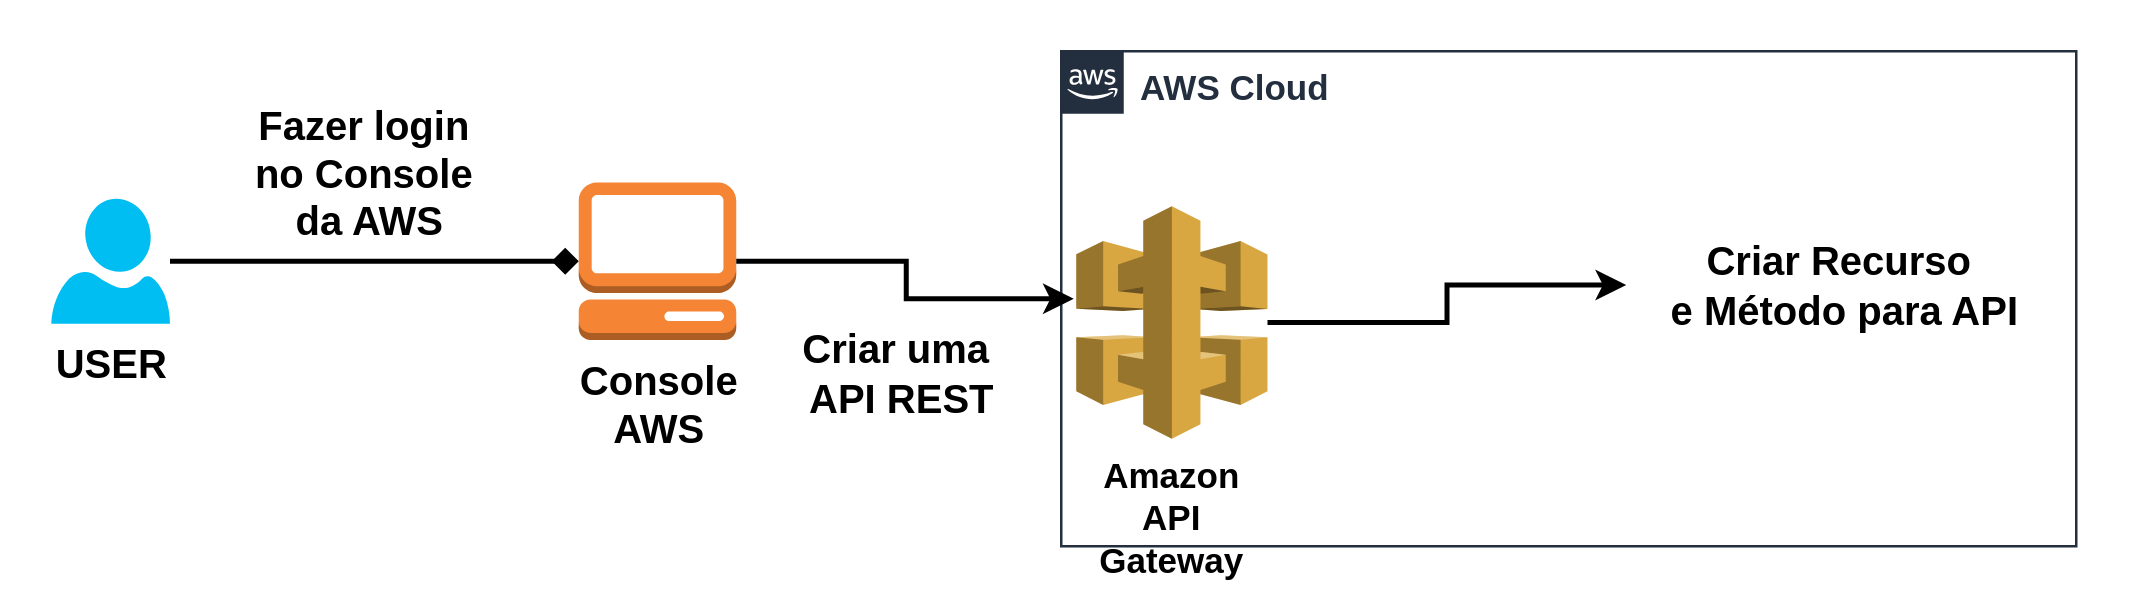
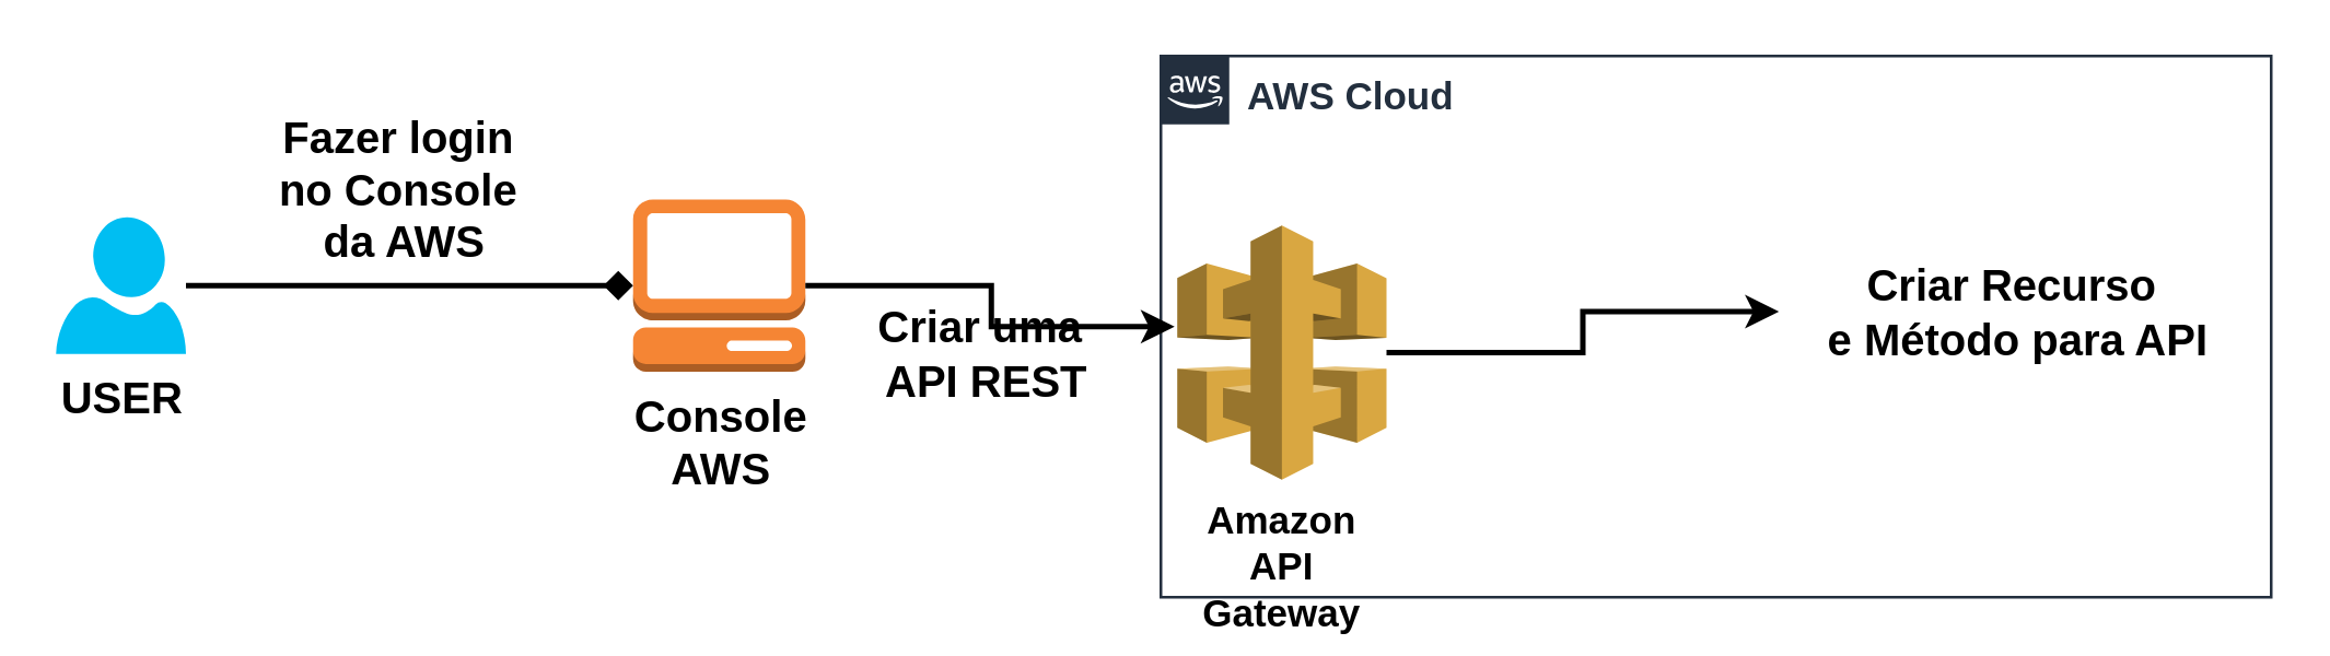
  <mxCell id="0" />
  <mxCell id="1" parent="0" />
  <mxCell id="2" value="&lt;b&gt;&lt;font style=&quot;font-size: 16px;&quot;&gt;USER&lt;/font&gt;&lt;/b&gt;" style="verticalLabelPosition=bottom;html=1;verticalAlign=top;align=center;strokeColor=none;fillColor=#00BEF2;shape=mxgraph.azure.user;" vertex="1" parent="1"><mxGeometry x="20" y="79" width="47.5" height="50" as="geometry" /></mxCell>
  <mxCell id="3" value="&lt;b style=&quot;font-size: 16px;&quot;&gt;&lt;font style=&quot;font-size: 16px;&quot;&gt;Console&lt;/font&gt;&lt;/b&gt;&lt;div style=&quot;font-size: 16px;&quot;&gt;&lt;b style=&quot;&quot;&gt;&lt;font style=&quot;font-size: 16px;&quot;&gt;AWS&lt;/font&gt;&lt;/b&gt;&lt;/div&gt;" style="outlineConnect=0;dashed=0;verticalLabelPosition=bottom;verticalAlign=top;align=center;html=1;shape=mxgraph.aws3.management_console;fillColor=#F58534;gradientColor=none;" vertex="1" parent="1"><mxGeometry x="231" y="72.5" width="63" height="63" as="geometry" /></mxCell>
  <mxCell id="4" value="&lt;font style=&quot;font-size: 14px;&quot;&gt;&lt;b&gt;AWS Cloud&lt;/b&gt;&lt;/font&gt;" style="points=[[0,0],[0.25,0],[0.5,0],[0.75,0],[1,0],[1,0.25],[1,0.5],[1,0.75],[1,1],[0.75,1],[0.5,1],[0.25,1],[0,1],[0,0.75],[0,0.5],[0,0.25]];outlineConnect=0;gradientColor=none;html=1;whiteSpace=wrap;fontSize=12;fontStyle=0;container=1;pointerEvents=0;collapsible=0;recursiveResize=0;shape=mxgraph.aws4.group;grIcon=mxgraph.aws4.group_aws_cloud_alt;strokeColor=#232F3E;fillColor=none;verticalAlign=top;align=left;spacingLeft=30;fontColor=#232F3E;dashed=0;" vertex="1" parent="1"><mxGeometry x="424" y="20" width="406" height="198" as="geometry" /></mxCell>
  <mxCell id="5" style="edgeStyle=orthogonalEdgeStyle;rounded=0;orthogonalLoop=1;jettySize=auto;html=1;strokeWidth=2;" edge="1" parent="4" source="6" target="7"><mxGeometry relative="1" as="geometry" /></mxCell>
  <mxCell id="6" value="&lt;b style=&quot;font-size: 14px;&quot;&gt;&lt;font style=&quot;font-size: 14px;&quot;&gt;Amazon&lt;/font&gt;&lt;/b&gt;&lt;div style=&quot;font-size: 14px;&quot;&gt;&lt;b&gt;&lt;font style=&quot;font-size: 14px;&quot;&gt;API&lt;/font&gt;&lt;/b&gt;&lt;/div&gt;&lt;div style=&quot;font-size: 14px;&quot;&gt;&lt;b style=&quot;&quot;&gt;&lt;font style=&quot;font-size: 14px;&quot;&gt;Gateway&lt;/font&gt;&lt;/b&gt;&lt;/div&gt;" style="outlineConnect=0;dashed=0;verticalLabelPosition=bottom;verticalAlign=top;align=center;html=1;shape=mxgraph.aws3.api_gateway;fillColor=#D9A741;gradientColor=none;" vertex="1" parent="4"><mxGeometry x="6" y="62" width="76.5" height="93" as="geometry" /></mxCell>
  <mxCell id="7" value="&lt;b&gt;&lt;font style=&quot;font-size: 16px;&quot;&gt;Criar Recurso&lt;/font&gt;&lt;/b&gt;&lt;div&gt;&lt;b&gt;&lt;font style=&quot;font-size: 16px;&quot;&gt;&amp;nbsp;e Método para API&lt;/font&gt;&lt;/b&gt;&lt;/div&gt;" style="text;html=1;align=center;verticalAlign=middle;resizable=0;points=[];autosize=1;strokeColor=none;fillColor=none;" vertex="1" parent="4"><mxGeometry x="226" y="68.5" width="170" height="50" as="geometry" /></mxCell>
  <mxCell id="8" style="edgeStyle=orthogonalEdgeStyle;rounded=0;orthogonalLoop=1;jettySize=auto;html=1;entryX=0;entryY=0.5;entryDx=0;entryDy=0;entryPerimeter=0;strokeWidth=2;endArrow=diamond;" edge="1" parent="1" source="2" target="3"><mxGeometry relative="1" as="geometry" /></mxCell>
  <mxCell id="9" style="edgeStyle=orthogonalEdgeStyle;rounded=0;orthogonalLoop=1;jettySize=auto;html=1;entryX=-0.013;entryY=0.398;entryDx=0;entryDy=0;entryPerimeter=0;strokeWidth=2;" edge="1" parent="1" source="3" target="6"><mxGeometry relative="1" as="geometry" /></mxCell>
  <mxCell id="10" value="&lt;b&gt;&lt;font style=&quot;font-size: 16px;&quot;&gt;Fazer login&lt;/font&gt;&lt;/b&gt;&lt;div&gt;&lt;b&gt;&lt;font style=&quot;font-size: 16px;&quot;&gt;no Console&lt;/font&gt;&lt;/b&gt;&lt;/div&gt;&lt;div&gt;&lt;b&gt;&lt;font style=&quot;font-size: 16px;&quot;&gt;&amp;nbsp;da AWS&lt;/font&gt;&lt;/b&gt;&lt;/div&gt;" style="text;html=1;align=center;verticalAlign=middle;resizable=0;points=[];autosize=1;strokeColor=none;fillColor=none;" vertex="1" parent="1"><mxGeometry x="90" y="34" width="110" height="70" as="geometry" /></mxCell>
- <mxCell id="11" value="&lt;b style=&quot;font-size: 16px;&quot;&gt;&lt;font style=&quot;font-size: 16px;&quot;&gt;Criar uma&amp;nbsp;&lt;/font&gt;&lt;/b&gt;&lt;div style=&quot;font-size: 16px;&quot;&gt;&lt;b style=&quot;&quot;&gt;&lt;font style=&quot;font-size: 16px;&quot;&gt;API REST&lt;/font&gt;&lt;/b&gt;&lt;/div&gt;" style="text;html=1;align=center;verticalAlign=middle;resizable=0;points=[];autosize=1;strokeColor=none;fillColor=none;" vertex="1" parent="1"><mxGeometry x="310" y="124" width="100" height="50" as="geometry" /></mxCell>
+ <mxCell id="11" value="&lt;b style=&quot;font-size: 16px;&quot;&gt;&lt;font style=&quot;font-size: 16px;&quot;&gt;Criar uma&amp;nbsp;&lt;/font&gt;&lt;/b&gt;&lt;div style=&quot;font-size: 16px;&quot;&gt;&lt;b style=&quot;&quot;&gt;&lt;font style=&quot;font-size: 16px;&quot;&gt;API REST&lt;/font&gt;&lt;/b&gt;&lt;/div&gt;" style="text;html=1;align=center;verticalAlign=middle;resizable=0;points=[];autosize=1;strokeColor=none;fillColor=none;" vertex="1" parent="1"><mxGeometry x="310" y="104" width="100" height="50" as="geometry" /></mxCell>
